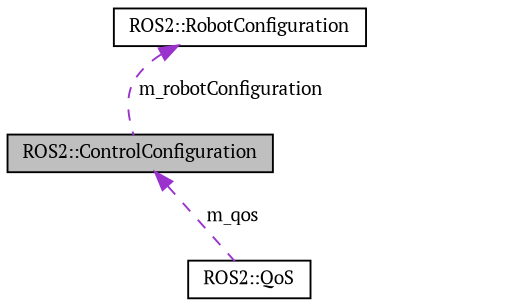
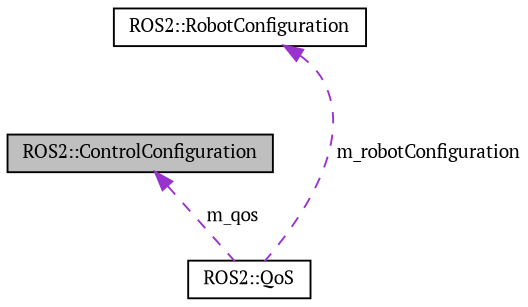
  digraph {
    fontname="PT Serif"
    node [color=black fillcolor=white fontname="PT Serif" fontsize=10 shape=record style=filled]
    edge [color=darkorchid3 dir=back fontname="PT Serif" fontsize=10 labelfontname=Helvetica labelfontsize=10 style=dashed]
    n1 [fillcolor=grey75 fontcolor=black height=0.2 label="ROS2::ControlConfiguration" width=0.4]
    n2 [height=0.2 label="ROS2::QoS" width=0.4]
    n3 [height=0.2 label="ROS2::RobotConfiguration" width=0.4]
    n1 -> n2 [label=" m_qos"]
-   n3 -> n1 [label=" m_robotConfiguration"]
+   n3 -> n2 [label=" m_robotConfiguration"]
  }
